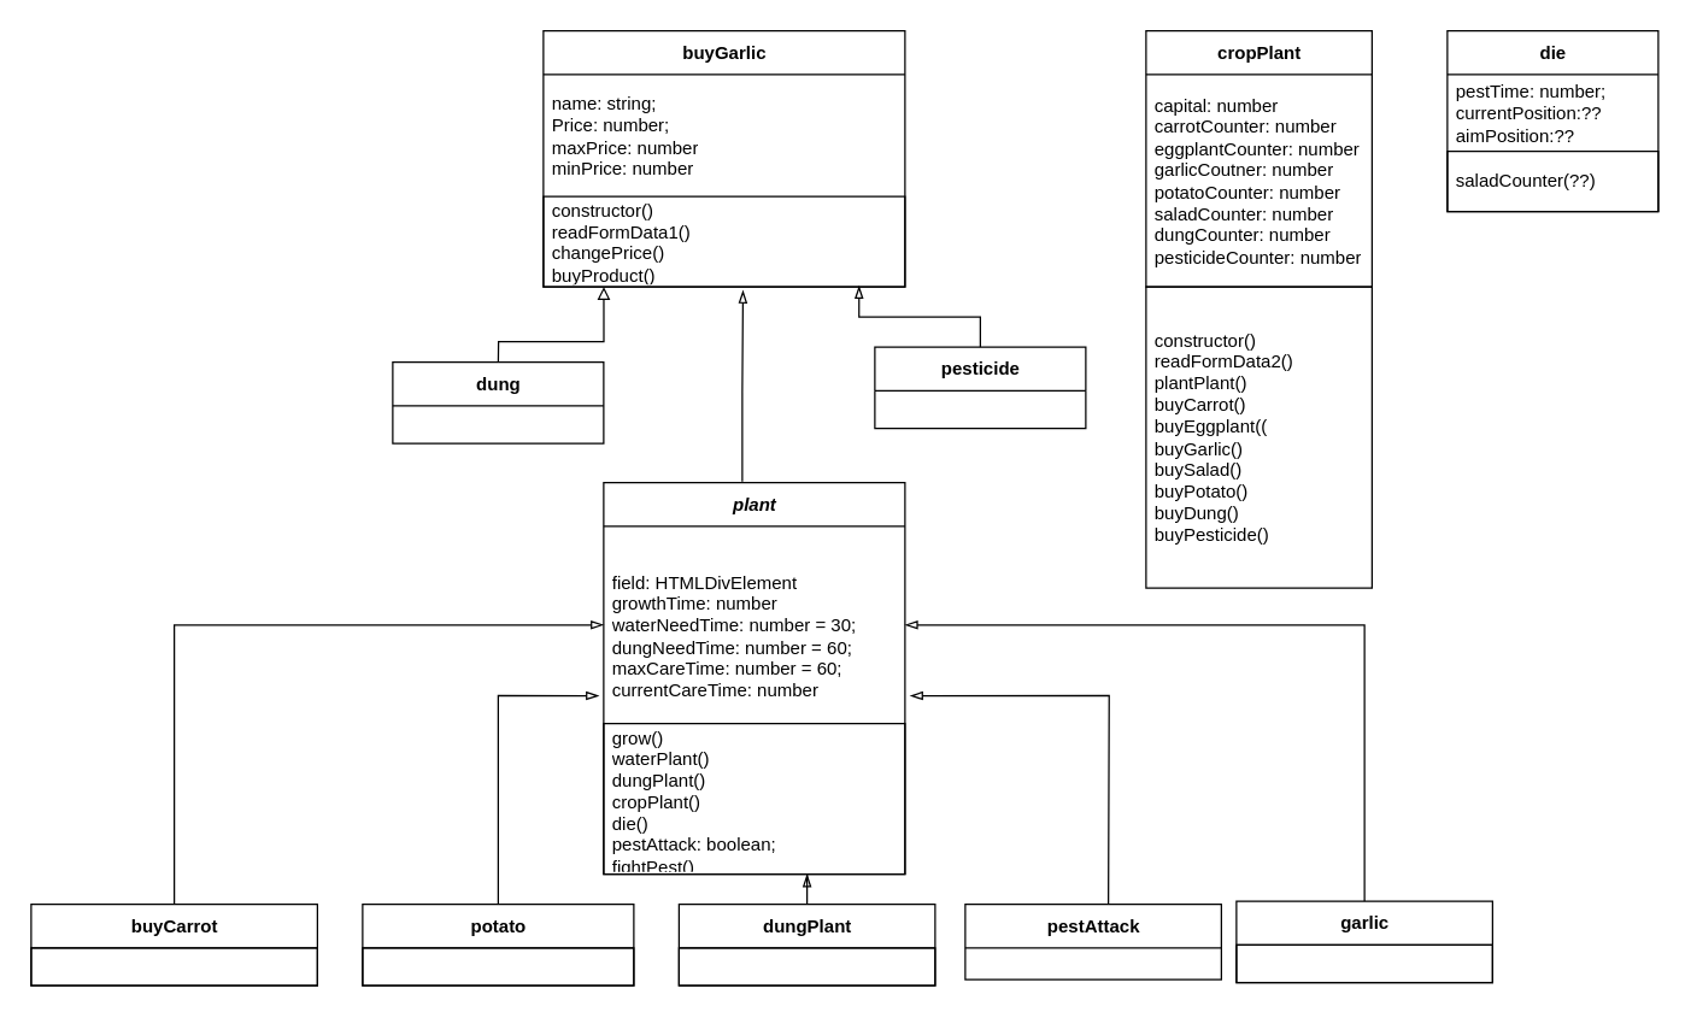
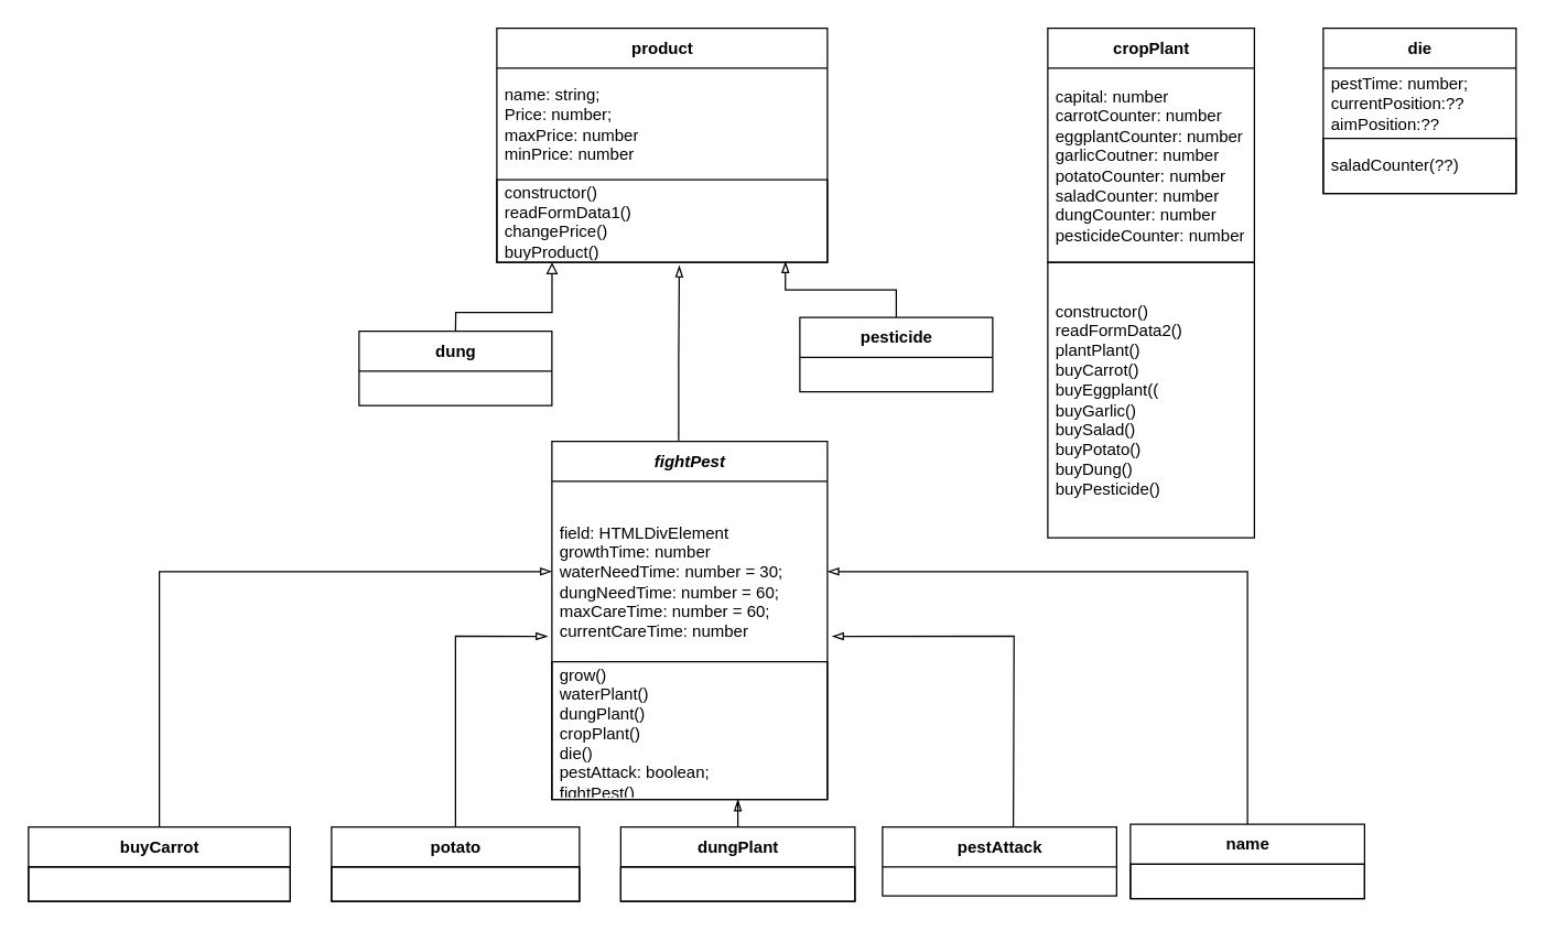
  <mxCell id="0" />
  <mxCell id="1" parent="0" />
  <mxCell id="2" value="die" style="swimlane;fontStyle=1;align=center;verticalAlign=middle;childLayout=stackLayout;horizontal=1;startSize=29;horizontalStack=0;resizeParent=1;resizeParentMax=0;resizeLast=0;collapsible=0;marginBottom=0;html=1;strokeColor=default;" parent="1" vertex="1"><mxGeometry x="960" y="20" width="140" height="120" as="geometry" /></mxCell>
  <mxCell id="3" value="&lt;span style=&quot;text-align: center;&quot;&gt;pestTime: number;&lt;/span&gt;&lt;span style=&quot;text-align: center;&quot;&gt;&lt;br&gt;currentPosition:??&lt;br&gt;aimPosition:??&lt;br&gt;&lt;/span&gt;" style="text;html=1;strokeColor=none;fillColor=none;align=left;verticalAlign=middle;spacingLeft=4;spacingRight=4;overflow=hidden;rotatable=0;points=[[0,0.5],[1,0.5]];portConstraint=eastwest;" parent="2" vertex="1"><mxGeometry y="29" width="140" height="51" as="geometry" /></mxCell>
  <mxCell id="4" value="saladCounter(??)&amp;nbsp;" style="text;html=1;strokeColor=default;fillColor=none;align=left;verticalAlign=middle;spacingLeft=4;spacingRight=4;overflow=hidden;rotatable=0;points=[[0,0.5],[1,0.5]];portConstraint=eastwest;" parent="2" vertex="1"><mxGeometry y="80" width="140" height="40" as="geometry" /></mxCell>
  <mxCell id="5" style="edgeStyle=orthogonalEdgeStyle;rounded=0;orthogonalLoop=1;jettySize=auto;html=1;entryX=0.552;entryY=1.04;entryDx=0;entryDy=0;entryPerimeter=0;endArrow=blockThin;endFill=0;exitX=0.46;exitY=-0.003;exitDx=0;exitDy=0;exitPerimeter=0;" parent="1" source="13" target="8" edge="1"><mxGeometry relative="1" as="geometry"><mxPoint x="230" y="260" as="sourcePoint" /><Array as="points"><mxPoint x="492" y="260" /><mxPoint x="493" y="260" /></Array></mxGeometry></mxCell>
- <mxCell id="6" value="buyGarlic" style="swimlane;fontStyle=1;align=center;verticalAlign=middle;childLayout=stackLayout;horizontal=1;startSize=29;horizontalStack=0;resizeParent=1;resizeParentMax=0;resizeLast=0;collapsible=0;marginBottom=0;html=1;strokeColor=default;" parent="1" vertex="1"><mxGeometry x="360" y="20" width="240" height="170" as="geometry" /></mxCell>
+ <mxCell id="6" value="product" style="swimlane;fontStyle=1;align=center;verticalAlign=middle;childLayout=stackLayout;horizontal=1;startSize=29;horizontalStack=0;resizeParent=1;resizeParentMax=0;resizeLast=0;collapsible=0;marginBottom=0;html=1;strokeColor=default;" parent="1" vertex="1"><mxGeometry x="360" y="20" width="240" height="170" as="geometry" /></mxCell>
  <mxCell id="7" value="name: string;&lt;br&gt;Price: number;&lt;br&gt;maxPrice: number&lt;br&gt;minPrice: number" style="text;html=1;strokeColor=none;fillColor=none;align=left;verticalAlign=middle;spacingLeft=4;spacingRight=4;overflow=hidden;rotatable=0;points=[[0,0.5],[1,0.5]];portConstraint=eastwest;" parent="6" vertex="1"><mxGeometry y="29" width="240" height="81" as="geometry" /></mxCell>
  <mxCell id="8" value="constructor()&lt;br&gt;readFormData1()&lt;br&gt;changePrice()&lt;br&gt;buyProduct()" style="text;html=1;strokeColor=default;fillColor=none;align=left;verticalAlign=middle;spacingLeft=4;spacingRight=4;overflow=hidden;rotatable=0;points=[[0,0.5],[1,0.5]];portConstraint=eastwest;" parent="6" vertex="1"><mxGeometry y="110" width="240" height="60" as="geometry" /></mxCell>
  <mxCell id="9" style="edgeStyle=orthogonalEdgeStyle;rounded=0;orthogonalLoop=1;jettySize=auto;html=1;entryX=0.167;entryY=1;entryDx=0;entryDy=0;entryPerimeter=0;endArrow=block;endFill=0;exitX=0.998;exitY=0.143;exitDx=0;exitDy=0;exitPerimeter=0;" parent="1" target="8" edge="1"><mxGeometry relative="1" as="geometry"><mxPoint x="329.72" y="262.575" as="sourcePoint" /></mxGeometry></mxCell>
  <mxCell id="10" value="dung" style="swimlane;fontStyle=1;align=center;verticalAlign=middle;childLayout=stackLayout;horizontal=1;startSize=29;horizontalStack=0;resizeParent=1;resizeParentMax=0;resizeLast=0;collapsible=0;marginBottom=0;html=1;" parent="1" vertex="1"><mxGeometry x="260" y="240" width="140" height="54" as="geometry" /></mxCell>
  <mxCell id="11" style="edgeStyle=orthogonalEdgeStyle;rounded=0;orthogonalLoop=1;jettySize=auto;html=1;entryX=0.873;entryY=0.989;entryDx=0;entryDy=0;entryPerimeter=0;endArrow=blockThin;endFill=0;" parent="1" source="12" target="8" edge="1"><mxGeometry relative="1" as="geometry" /></mxCell>
  <mxCell id="12" value="pesticide" style="swimlane;fontStyle=1;align=center;verticalAlign=middle;childLayout=stackLayout;horizontal=1;startSize=29;horizontalStack=0;resizeParent=1;resizeParentMax=0;resizeLast=0;collapsible=0;marginBottom=0;html=1;" parent="1" vertex="1"><mxGeometry x="580" y="230" width="140" height="54" as="geometry" /></mxCell>
- <mxCell id="13" value="&lt;i&gt;plant&lt;/i&gt;" style="swimlane;fontStyle=1;align=center;verticalAlign=middle;childLayout=stackLayout;horizontal=1;startSize=29;horizontalStack=0;resizeParent=1;resizeParentMax=0;resizeLast=0;collapsible=0;marginBottom=0;html=1;" parent="1" vertex="1"><mxGeometry x="400" y="320" width="200" height="260" as="geometry" /></mxCell>
+ <mxCell id="13" value="&lt;i&gt;fightPest&lt;/i&gt;" style="swimlane;fontStyle=1;align=center;verticalAlign=middle;childLayout=stackLayout;horizontal=1;startSize=29;horizontalStack=0;resizeParent=1;resizeParentMax=0;resizeLast=0;collapsible=0;marginBottom=0;html=1;" parent="1" vertex="1"><mxGeometry x="400" y="320" width="200" height="260" as="geometry" /></mxCell>
  <mxCell id="14" value="&lt;br&gt;field: HTMLDivElement&lt;br&gt;growthTime: number&lt;br&gt;waterNeedTime: number = 30;&lt;br&gt;dungNeedTime: number = 60;&lt;br&gt;maxCareTime: number = 60;&lt;br&gt;currentCareTime: number&amp;nbsp;" style="text;html=1;strokeColor=none;fillColor=none;align=left;verticalAlign=middle;spacingLeft=4;spacingRight=4;overflow=hidden;rotatable=0;points=[[0,0.5],[1,0.5]];portConstraint=eastwest;" parent="13" vertex="1"><mxGeometry y="29" width="200" height="131" as="geometry" /></mxCell>
  <mxCell id="15" value="grow()&lt;br&gt;waterPlant()&lt;br&gt;dungPlant()&lt;br&gt;cropPlant()&lt;br&gt;die()&lt;br&gt;&lt;span style=&quot;text-align: center;&quot;&gt;pestAttack: boolean;&lt;/span&gt;&lt;br style=&quot;text-align: center;&quot;&gt;fightPest()" style="text;html=1;strokeColor=default;fillColor=none;align=left;verticalAlign=middle;spacingLeft=4;spacingRight=4;overflow=hidden;rotatable=0;points=[[0,0.5],[1,0.5]];portConstraint=eastwest;" parent="13" vertex="1"><mxGeometry y="160" width="200" height="100" as="geometry" /></mxCell>
  <mxCell id="16" style="edgeStyle=orthogonalEdgeStyle;rounded=0;orthogonalLoop=1;jettySize=auto;html=1;entryX=0;entryY=0.5;entryDx=0;entryDy=0;endArrow=blockThin;endFill=0;" parent="1" source="17" target="14" edge="1"><mxGeometry relative="1" as="geometry" /></mxCell>
  <mxCell id="17" value="buyCarrot" style="swimlane;fontStyle=1;align=center;verticalAlign=middle;childLayout=stackLayout;horizontal=1;startSize=29;horizontalStack=0;resizeParent=1;resizeParentMax=0;resizeLast=0;collapsible=0;marginBottom=0;html=1;" parent="1" vertex="1"><mxGeometry x="20" y="600" width="190" height="54" as="geometry" /></mxCell>
  <mxCell id="18" value="" style="text;html=1;strokeColor=default;fillColor=none;align=left;verticalAlign=middle;spacingLeft=4;spacingRight=4;overflow=hidden;rotatable=0;points=[[0,0.5],[1,0.5]];portConstraint=eastwest;" parent="17" vertex="1"><mxGeometry y="29" width="190" height="25" as="geometry" /></mxCell>
  <mxCell id="19" style="edgeStyle=orthogonalEdgeStyle;rounded=0;orthogonalLoop=1;jettySize=auto;html=1;entryX=-0.016;entryY=0.859;entryDx=0;entryDy=0;entryPerimeter=0;endArrow=blockThin;endFill=0;" parent="1" source="20" target="14" edge="1"><mxGeometry relative="1" as="geometry" /></mxCell>
  <mxCell id="20" value="potato" style="swimlane;fontStyle=1;align=center;verticalAlign=middle;childLayout=stackLayout;horizontal=1;startSize=29;horizontalStack=0;resizeParent=1;resizeParentMax=0;resizeLast=0;collapsible=0;marginBottom=0;html=1;" parent="1" vertex="1"><mxGeometry x="240" y="600" width="180" height="54" as="geometry" /></mxCell>
  <mxCell id="21" value="" style="text;html=1;strokeColor=default;fillColor=none;align=left;verticalAlign=middle;spacingLeft=4;spacingRight=4;overflow=hidden;rotatable=0;points=[[0,0.5],[1,0.5]];portConstraint=eastwest;" parent="20" vertex="1"><mxGeometry y="29" width="180" height="25" as="geometry" /></mxCell>
  <mxCell id="22" style="edgeStyle=orthogonalEdgeStyle;rounded=0;orthogonalLoop=1;jettySize=auto;html=1;fontSize=9;endArrow=blockThin;endFill=0;entryX=0.675;entryY=1;entryDx=0;entryDy=0;entryPerimeter=0;" parent="1" source="23" target="15" edge="1"><mxGeometry relative="1" as="geometry"><mxPoint x="535" y="540" as="targetPoint" /></mxGeometry></mxCell>
  <mxCell id="23" value="dungPlant" style="swimlane;fontStyle=1;align=center;verticalAlign=middle;childLayout=stackLayout;horizontal=1;startSize=29;horizontalStack=0;resizeParent=1;resizeParentMax=0;resizeLast=0;collapsible=0;marginBottom=0;html=1;" parent="1" vertex="1"><mxGeometry x="450" y="600" width="170" height="54" as="geometry" /></mxCell>
  <mxCell id="24" value="" style="text;html=1;strokeColor=default;fillColor=none;align=left;verticalAlign=middle;spacingLeft=4;spacingRight=4;overflow=hidden;rotatable=0;points=[[0,0.5],[1,0.5]];portConstraint=eastwest;" parent="23" vertex="1"><mxGeometry y="29" width="170" height="25" as="geometry" /></mxCell>
  <mxCell id="25" style="edgeStyle=orthogonalEdgeStyle;rounded=0;orthogonalLoop=1;jettySize=auto;html=1;entryX=1.017;entryY=0.859;entryDx=0;entryDy=0;entryPerimeter=0;endArrow=blockThin;endFill=0;" parent="1" target="14" edge="1"><mxGeometry relative="1" as="geometry"><mxPoint x="735" y="600" as="sourcePoint" /></mxGeometry></mxCell>
  <mxCell id="26" value="pestAttack" style="swimlane;fontStyle=1;align=center;verticalAlign=middle;childLayout=stackLayout;horizontal=1;startSize=29;horizontalStack=0;resizeParent=1;resizeParentMax=0;resizeLast=0;collapsible=0;marginBottom=0;html=1;" parent="1" vertex="1"><mxGeometry x="640" y="600" width="170" height="50" as="geometry" /></mxCell>
  <mxCell id="27" style="edgeStyle=orthogonalEdgeStyle;rounded=0;orthogonalLoop=1;jettySize=auto;html=1;entryX=1;entryY=0.5;entryDx=0;entryDy=0;endArrow=blockThin;endFill=0;" parent="1" source="28" target="14" edge="1"><mxGeometry relative="1" as="geometry" /></mxCell>
- <mxCell id="28" value="garlic" style="swimlane;fontStyle=1;align=center;verticalAlign=middle;childLayout=stackLayout;horizontal=1;startSize=29;horizontalStack=0;resizeParent=1;resizeParentMax=0;resizeLast=0;collapsible=0;marginBottom=0;html=1;" parent="1" vertex="1"><mxGeometry x="820" y="598" width="170" height="54" as="geometry" /></mxCell>
+ <mxCell id="28" value="name" style="swimlane;fontStyle=1;align=center;verticalAlign=middle;childLayout=stackLayout;horizontal=1;startSize=29;horizontalStack=0;resizeParent=1;resizeParentMax=0;resizeLast=0;collapsible=0;marginBottom=0;html=1;" parent="1" vertex="1"><mxGeometry x="820" y="598" width="170" height="54" as="geometry" /></mxCell>
  <mxCell id="29" value="" style="text;html=1;strokeColor=default;fillColor=none;align=left;verticalAlign=middle;spacingLeft=4;spacingRight=4;overflow=hidden;rotatable=0;points=[[0,0.5],[1,0.5]];portConstraint=eastwest;" parent="28" vertex="1"><mxGeometry y="29" width="170" height="25" as="geometry" /></mxCell>
  <mxCell id="30" value="cropPlant" style="swimlane;fontStyle=1;align=center;verticalAlign=middle;childLayout=stackLayout;horizontal=1;startSize=29;horizontalStack=0;resizeParent=1;resizeParentMax=0;resizeLast=0;collapsible=0;marginBottom=0;html=1;strokeColor=default;" parent="1" vertex="1"><mxGeometry x="760" y="20" width="150" height="170" as="geometry" /></mxCell>
  <mxCell id="31" value="&lt;span style=&quot;text-align: center;&quot;&gt;capital: number&lt;br&gt;carrotCounter: number&lt;br&gt;eggplantCounter: number&lt;br&gt;garlicCoutner: number&lt;br&gt;potatoCounter: number&lt;br&gt;saladCounter: number&lt;br&gt;dungCounter: number&lt;br&gt;pesticideCounter: number&lt;br&gt;&lt;/span&gt;" style="text;html=1;strokeColor=none;fillColor=none;align=left;verticalAlign=middle;spacingLeft=4;spacingRight=4;overflow=hidden;rotatable=0;points=[[0,0.5],[1,0.5]];portConstraint=eastwest;" parent="30" vertex="1"><mxGeometry y="29" width="150" height="141" as="geometry" /></mxCell>
  <mxCell id="32" value="constructor()&lt;br&gt;readFormData2()&lt;br&gt;plantPlant()&lt;br&gt;buyCarrot()&lt;br&gt;buyEggplant((&lt;br&gt;buyGarlic()&lt;br&gt;buySalad()&lt;br&gt;buyPotato()&lt;br&gt;buyDung()&lt;br&gt;buyPesticide()" style="text;html=1;strokeColor=default;fillColor=none;align=left;verticalAlign=middle;spacingLeft=4;spacingRight=4;overflow=hidden;rotatable=0;points=[[0,0.5],[1,0.5]];portConstraint=eastwest;" parent="1" vertex="1"><mxGeometry x="760" y="190" width="150" height="200" as="geometry" /></mxCell>
